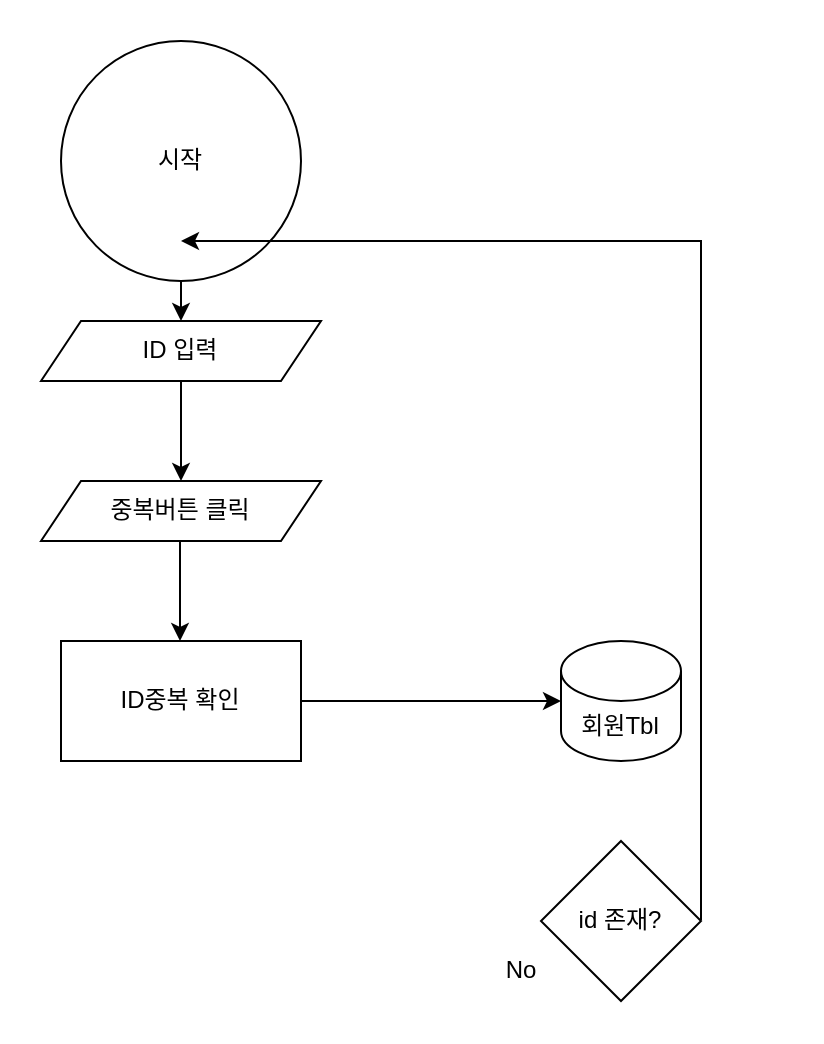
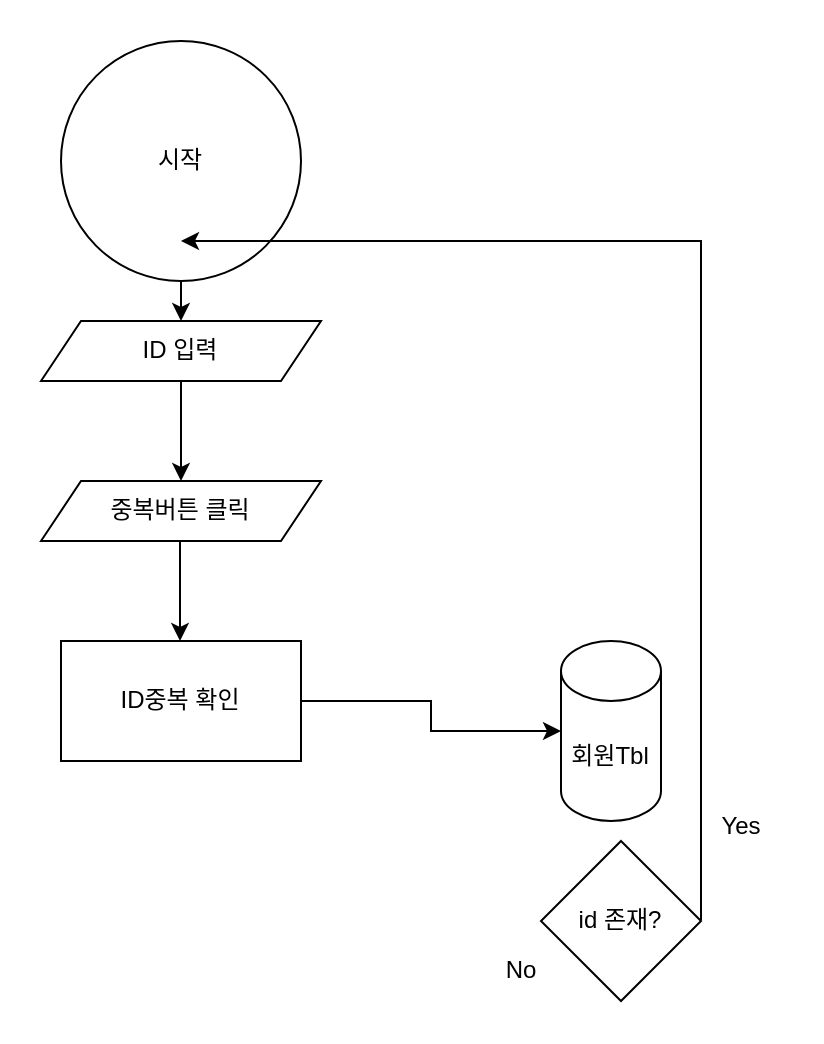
  <mxCell id="0" />
  <mxCell id="1" parent="0" />
  <mxCell id="2" value="시작" style="ellipse;whiteSpace=wrap;html=1;" vertex="1" parent="1"><mxGeometry x="30" y="20" width="120" height="120" as="geometry" /></mxCell>
  <mxCell id="3" value="" style="endArrow=classic;html=1;rounded=0;exitX=0.5;exitY=1;exitDx=0;exitDy=0;" edge="1" parent="1" source="2"><mxGeometry width="50" height="50" relative="1" as="geometry"><mxPoint x="240" y="390" as="sourcePoint" /><mxPoint x="90" y="160" as="targetPoint" /></mxGeometry></mxCell>
  <mxCell id="4" value="ID 입력" style="shape=parallelogram;perimeter=parallelogramPerimeter;whiteSpace=wrap;html=1;fixedSize=1;" vertex="1" parent="1"><mxGeometry x="20" y="160" width="140" height="30" as="geometry" /></mxCell>
  <mxCell id="5" value="" style="endArrow=classic;html=1;rounded=0;exitX=0.5;exitY=1;exitDx=0;exitDy=0;" edge="1" parent="1" source="4"><mxGeometry width="50" height="50" relative="1" as="geometry"><mxPoint x="40" y="330" as="sourcePoint" /><mxPoint x="90" y="240" as="targetPoint" /></mxGeometry></mxCell>
  <mxCell id="6" value="중복버튼 클릭" style="shape=parallelogram;perimeter=parallelogramPerimeter;whiteSpace=wrap;html=1;fixedSize=1;" vertex="1" parent="1"><mxGeometry x="20" y="240" width="140" height="30" as="geometry" /></mxCell>
  <mxCell id="7" value="" style="endArrow=classic;html=1;rounded=0;exitX=0.5;exitY=1;exitDx=0;exitDy=0;" edge="1" parent="1"><mxGeometry width="50" height="50" relative="1" as="geometry"><mxPoint x="89.5" y="270" as="sourcePoint" /><mxPoint x="89.5" y="320" as="targetPoint" /></mxGeometry></mxCell>
  <mxCell id="8" value="ID중복 확인" style="rounded=0;whiteSpace=wrap;html=1;" vertex="1" parent="1"><mxGeometry x="30" y="320" width="120" height="60" as="geometry" /></mxCell>
- <mxCell id="9" value="회원Tbl" style="shape=cylinder3;whiteSpace=wrap;html=1;boundedLbl=1;backgroundOutline=1;size=15;" vertex="1" parent="1"><mxGeometry x="280" y="320" width="60" height="60" as="geometry" /></mxCell>
+ <mxCell id="9" value="회원Tbl" style="shape=cylinder3;whiteSpace=wrap;html=1;boundedLbl=1;backgroundOutline=1;size=15;" vertex="1" parent="1"><mxGeometry x="280" y="320" width="50" height="90" as="geometry" /></mxCell>
  <mxCell id="10" value="" style="edgeStyle=orthogonalEdgeStyle;rounded=0;orthogonalLoop=1;jettySize=auto;html=1;exitX=1;exitY=0.5;exitDx=0;exitDy=0;entryX=0;entryY=0.5;entryDx=0;entryDy=0;entryPerimeter=0;" edge="1" parent="1" source="8" target="9"><mxGeometry relative="1" as="geometry"><mxPoint x="200" y="375" as="sourcePoint" /><mxPoint x="200" y="325" as="targetPoint" /><Array as="points" /></mxGeometry></mxCell>
  <mxCell id="11" value="id 존재?" style="rhombus;whiteSpace=wrap;html=1;" vertex="1" parent="1"><mxGeometry x="270" y="420" width="80" height="80" as="geometry" /></mxCell>
  <mxCell id="12" value="" style="edgeStyle=orthogonalEdgeStyle;rounded=0;orthogonalLoop=1;jettySize=auto;html=1;exitX=1;exitY=0.5;exitDx=0;exitDy=0;" edge="1" parent="1"><mxGeometry relative="1" as="geometry"><mxPoint x="350" y="459.5" as="sourcePoint" /><mxPoint x="90" y="120" as="targetPoint" /><Array as="points"><mxPoint x="350" y="120" /></Array></mxGeometry></mxCell>
+ <mxCell id="13" value="Yes" style="text;html=1;align=center;verticalAlign=middle;resizable=0;points=[];autosize=1;strokeColor=none;fillColor=none;" vertex="1" parent="1"><mxGeometry x="350" y="398" width="40" height="30" as="geometry" /></mxCell>
  <mxCell id="14" value="No" style="text;html=1;align=center;verticalAlign=middle;resizable=0;points=[];autosize=1;strokeColor=none;fillColor=none;" vertex="1" parent="1"><mxGeometry x="240" y="470" width="40" height="30" as="geometry" /></mxCell>
